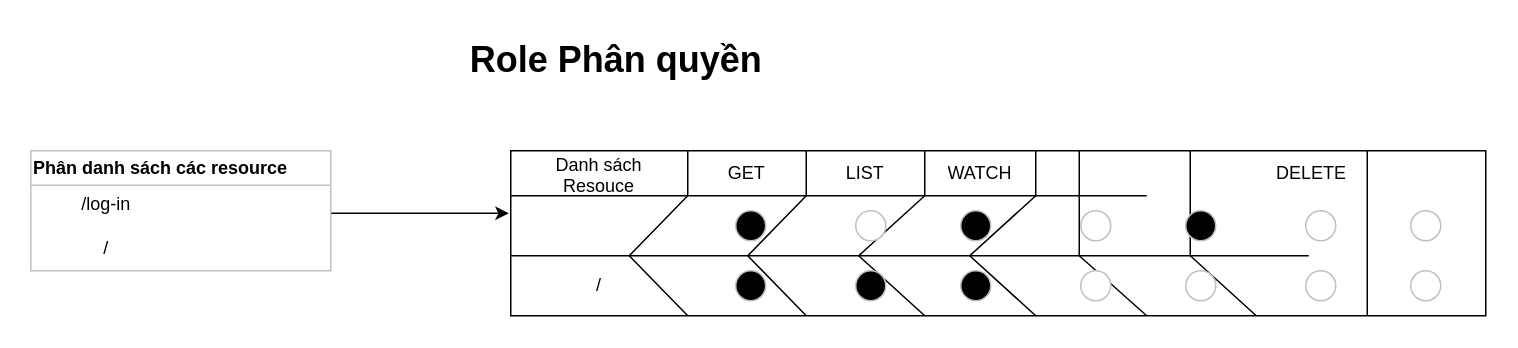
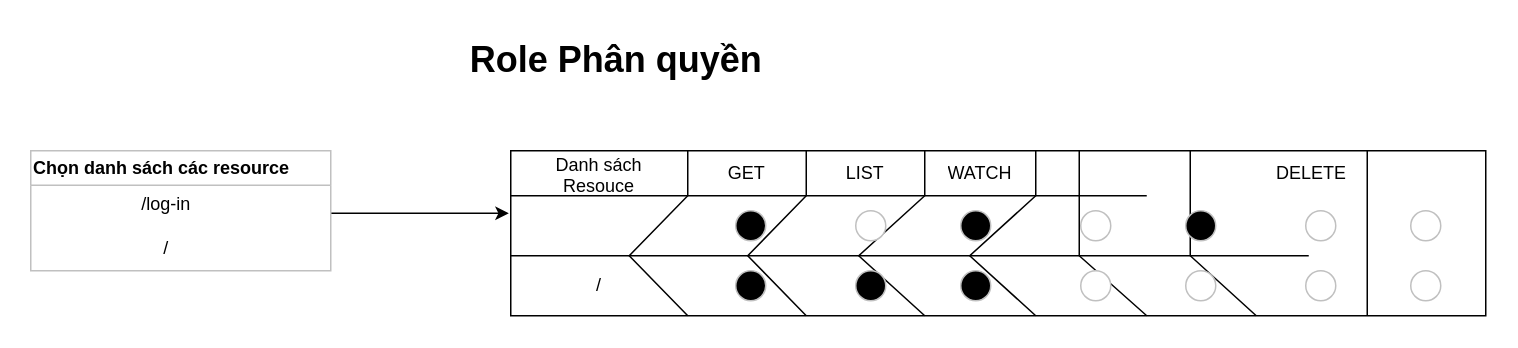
  <mxCell id="0" style=";html=1;" />
  <mxCell id="1" style=";html=1;" parent="0" />
  <mxCell id="2" value="Role Phân quyền" style="text;strokeColor=none;fillColor=none;html=1;fontSize=24;fontStyle=1;verticalAlign=middle;align=center;rounded=0;shadow=1;" parent="1" vertex="1"><mxGeometry x="280" y="20" width="260" height="40" as="geometry" /></mxCell>
  <mxCell id="3" style="edgeStyle=orthogonalEdgeStyle;rounded=0;orthogonalLoop=1;jettySize=auto;html=1;entryX=-0.002;entryY=0.292;entryDx=0;entryDy=0;entryPerimeter=0;" edge="1" parent="1" source="4" target="12"><mxGeometry relative="1" as="geometry"><mxPoint x="340" y="140" as="targetPoint" /><Array as="points"><mxPoint x="260" y="141" /></Array></mxGeometry></mxCell>
- <mxCell id="4" value="Phân danh sách các resource" style="swimlane;rounded=0;strokeColor=#c0c0c0;gradientColor=none;align=left;html=1;startSize=23;" vertex="1" parent="1"><mxGeometry x="20" y="100" width="200" height="80" as="geometry" /></mxCell>
+ <mxCell id="4" value="Chọn danh sách các resource" style="swimlane;rounded=0;strokeColor=#c0c0c0;gradientColor=none;align=left;html=1;startSize=23;" vertex="1" parent="1"><mxGeometry x="20" y="100" width="200" height="80" as="geometry" /></mxCell>
  <mxCell id="5" value="" style="shape=table;html=1;whiteSpace=wrap;startSize=0;container=1;collapsible=0;childLayout=tableLayout;" vertex="1" parent="1"><mxGeometry x="340" y="100" width="650" height="110" as="geometry" /></mxCell>
  <mxCell id="6" value="" style="shape=partialRectangle;html=1;whiteSpace=wrap;collapsible=0;dropTarget=0;pointerEvents=0;fillColor=none;top=0;left=0;bottom=0;right=0;points=[[0,0.5],[1,0.5]];portConstraint=eastwest;" vertex="1" parent="5"><mxGeometry width="650" height="30" as="geometry" /></mxCell>
  <mxCell id="7" value="Danh sách&lt;br&gt;Resouce" style="shape=partialRectangle;html=1;whiteSpace=wrap;connectable=0;overflow=hidden;fillColor=none;top=0;left=0;bottom=0;right=0;" vertex="1" parent="6"><mxGeometry width="118" height="30" as="geometry" /></mxCell>
  <mxCell id="8" value="GET" style="shape=partialRectangle;html=1;whiteSpace=wrap;connectable=0;overflow=hidden;fillColor=none;top=0;left=0;bottom=0;right=0;" vertex="1" parent="6"><mxGeometry x="118" width="79" height="30" as="geometry" /></mxCell>
  <mxCell id="9" value="LIST" style="shape=partialRectangle;html=1;whiteSpace=wrap;connectable=0;overflow=hidden;fillColor=none;top=0;left=0;bottom=0;right=0;" vertex="1" parent="6"><mxGeometry x="197" width="79" height="30" as="geometry" /></mxCell>
  <mxCell id="10" value="WATCH" style="shape=partialRectangle;html=1;whiteSpace=wrap;connectable=0;overflow=hidden;fillColor=none;top=0;left=0;bottom=0;right=0;" vertex="1" parent="6"><mxGeometry x="276" width="74" height="30" as="geometry" /></mxCell>
  <mxCell id="11" value="DELETE" style="shape=partialRectangle;html=1;whiteSpace=wrap;connectable=0;overflow=hidden;fillColor=none;top=0;left=0;bottom=0;right=0;" vertex="1" parent="6"><mxGeometry x="497" width="74" height="30" as="geometry" /></mxCell>
  <mxCell id="12" value="" style="shape=partialRectangle;html=1;whiteSpace=wrap;collapsible=0;dropTarget=0;pointerEvents=0;fillColor=none;top=0;left=0;bottom=0;right=0;points=[[0,0.5],[1,0.5]];portConstraint=eastwest;" vertex="1" parent="5"><mxGeometry y="30" width="650" height="40" as="geometry" /></mxCell>
  <mxCell id="13" value="" style="shape=partialRectangle;html=1;whiteSpace=wrap;connectable=0;overflow=hidden;fillColor=none;top=0;left=0;bottom=0;right=0;" vertex="1" parent="12"><mxGeometry x="118" width="79" height="40" as="geometry" /></mxCell>
  <mxCell id="14" value="" style="shape=partialRectangle;html=1;whiteSpace=wrap;connectable=0;overflow=hidden;fillColor=none;top=0;left=0;bottom=0;right=0;" vertex="1" parent="12"><mxGeometry x="197" width="79" height="40" as="geometry" /></mxCell>
  <mxCell id="15" value="" style="shape=partialRectangle;html=1;whiteSpace=wrap;connectable=0;overflow=hidden;fillColor=none;top=0;left=0;bottom=0;right=0;" vertex="1" parent="12"><mxGeometry x="276" width="74" height="40" as="geometry" /></mxCell>
  <mxCell id="16" value="" style="shape=partialRectangle;html=1;whiteSpace=wrap;connectable=0;overflow=hidden;fillColor=none;top=0;left=0;bottom=0;right=0;" vertex="1" parent="12"><mxGeometry x="350" width="74" height="40" as="geometry" /></mxCell>
  <mxCell id="17" value="" style="shape=partialRectangle;html=1;whiteSpace=wrap;connectable=0;overflow=hidden;fillColor=none;top=0;left=0;bottom=0;right=0;" vertex="1" parent="12"><mxGeometry x="424" width="73" height="40" as="geometry" /></mxCell>
  <mxCell id="18" value="" style="shape=partialRectangle;html=1;whiteSpace=wrap;connectable=0;overflow=hidden;fillColor=none;top=0;left=0;bottom=0;right=0;" vertex="1" parent="12"><mxGeometry x="497" width="74" height="40" as="geometry" /></mxCell>
  <mxCell id="19" value="" style="shape=partialRectangle;html=1;whiteSpace=wrap;connectable=0;overflow=hidden;fillColor=none;top=0;left=0;bottom=0;right=0;" vertex="1" parent="12"><mxGeometry x="571" width="79" height="40" as="geometry" /></mxCell>
  <mxCell id="20" value="" style="shape=partialRectangle;html=1;whiteSpace=wrap;collapsible=0;dropTarget=0;pointerEvents=0;fillColor=none;top=0;left=0;bottom=0;right=0;points=[[0,0.5],[1,0.5]];portConstraint=eastwest;" vertex="1" parent="5"><mxGeometry y="70" width="650" height="40" as="geometry" /></mxCell>
  <mxCell id="21" value="/" style="shape=partialRectangle;html=1;whiteSpace=wrap;connectable=0;overflow=hidden;fillColor=none;top=0;left=0;bottom=0;right=0;" vertex="1" parent="20"><mxGeometry width="118" height="40" as="geometry" /></mxCell>
  <mxCell id="22" value="" style="shape=partialRectangle;html=1;whiteSpace=wrap;connectable=0;overflow=hidden;fillColor=none;top=0;left=0;bottom=0;right=0;" vertex="1" parent="20"><mxGeometry x="118" width="79" height="40" as="geometry" /></mxCell>
  <mxCell id="23" value="" style="shape=partialRectangle;html=1;whiteSpace=wrap;connectable=0;overflow=hidden;fillColor=none;top=0;left=0;bottom=0;right=0;" vertex="1" parent="20"><mxGeometry x="197" width="79" height="40" as="geometry" /></mxCell>
  <mxCell id="24" value="" style="shape=partialRectangle;html=1;whiteSpace=wrap;connectable=0;overflow=hidden;fillColor=none;top=0;left=0;bottom=0;right=0;" vertex="1" parent="20"><mxGeometry x="276" width="74" height="40" as="geometry" /></mxCell>
  <mxCell id="25" value="" style="shape=partialRectangle;html=1;whiteSpace=wrap;connectable=0;overflow=hidden;fillColor=none;top=0;left=0;bottom=0;right=0;" vertex="1" parent="20"><mxGeometry x="350" width="74" height="40" as="geometry" /></mxCell>
  <mxCell id="26" value="" style="shape=partialRectangle;html=1;whiteSpace=wrap;connectable=0;overflow=hidden;fillColor=none;top=0;left=0;bottom=0;right=0;" vertex="1" parent="20"><mxGeometry x="424" width="73" height="40" as="geometry" /></mxCell>
  <mxCell id="27" value="" style="shape=partialRectangle;html=1;whiteSpace=wrap;connectable=0;overflow=hidden;fillColor=none;top=0;left=0;bottom=0;right=0;" vertex="1" parent="20"><mxGeometry x="497" width="74" height="40" as="geometry" /></mxCell>
  <mxCell id="28" value="" style="shape=partialRectangle;html=1;whiteSpace=wrap;connectable=0;overflow=hidden;fillColor=none;top=0;left=0;bottom=0;right=0;" vertex="1" parent="20"><mxGeometry x="571" width="79" height="40" as="geometry" /></mxCell>
- <mxCell id="29" value="&lt;span&gt;/log-in&lt;br&gt;&lt;br&gt;/&lt;br&gt;&lt;/span&gt;" style="text;html=1;align=center;verticalAlign=middle;resizable=0;points=[];autosize=1;strokeColor=none;" vertex="1" parent="1"><mxGeometry x="45" y="125" width="50" height="50" as="geometry" /></mxCell>
+ <mxCell id="29" value="&lt;span&gt;/log-in&lt;br&gt;&lt;br&gt;/&lt;br&gt;&lt;/span&gt;" style="text;html=1;align=center;verticalAlign=middle;resizable=0;points=[];autosize=1;strokeColor=none;" vertex="1" parent="1"><mxGeometry x="85" y="125" width="50" height="50" as="geometry" /></mxCell>
  <mxCell id="30" value="" style="ellipse;whiteSpace=wrap;html=1;aspect=fixed;rounded=0;strokeColor=#c0c0c0;gradientColor=none;align=left;fillColor=#000000;" vertex="1" parent="1"><mxGeometry x="490" y="140" width="20" height="20" as="geometry" /></mxCell>
  <mxCell id="31" value="" style="ellipse;whiteSpace=wrap;html=1;aspect=fixed;rounded=0;strokeColor=#c0c0c0;gradientColor=none;align=left;" vertex="1" parent="1"><mxGeometry x="870" y="140" width="20" height="20" as="geometry" /></mxCell>
  <mxCell id="32" value="" style="ellipse;whiteSpace=wrap;html=1;aspect=fixed;rounded=0;strokeColor=#c0c0c0;gradientColor=none;align=left;" vertex="1" parent="1"><mxGeometry x="570" y="140" width="20" height="20" as="geometry" /></mxCell>
  <mxCell id="33" value="" style="ellipse;whiteSpace=wrap;html=1;aspect=fixed;rounded=0;strokeColor=#c0c0c0;gradientColor=none;align=left;" vertex="1" parent="1"><mxGeometry x="940" y="140" width="20" height="20" as="geometry" /></mxCell>
  <mxCell id="34" value="" style="ellipse;whiteSpace=wrap;html=1;aspect=fixed;rounded=0;strokeColor=#c0c0c0;gradientColor=none;align=left;" vertex="1" parent="1"><mxGeometry x="870" y="180" width="20" height="20" as="geometry" /></mxCell>
  <mxCell id="35" value="" style="ellipse;whiteSpace=wrap;html=1;aspect=fixed;rounded=0;strokeColor=#c0c0c0;gradientColor=none;align=left;" vertex="1" parent="1"><mxGeometry x="790" y="180" width="20" height="20" as="geometry" /></mxCell>
  <mxCell id="36" value="" style="ellipse;whiteSpace=wrap;html=1;aspect=fixed;rounded=0;strokeColor=#c0c0c0;gradientColor=none;align=left;" vertex="1" parent="1"><mxGeometry x="720" y="180" width="20" height="20" as="geometry" /></mxCell>
  <mxCell id="37" value="" style="ellipse;whiteSpace=wrap;html=1;aspect=fixed;rounded=0;strokeColor=#c0c0c0;gradientColor=none;align=left;" vertex="1" parent="1"><mxGeometry x="940" y="180" width="20" height="20" as="geometry" /></mxCell>
  <mxCell id="38" value="" style="ellipse;whiteSpace=wrap;html=1;aspect=fixed;rounded=0;strokeColor=#c0c0c0;gradientColor=none;align=left;fillColor=#000000;" vertex="1" parent="1"><mxGeometry x="640" y="140" width="20" height="20" as="geometry" /></mxCell>
  <mxCell id="39" value="" style="ellipse;whiteSpace=wrap;html=1;aspect=fixed;rounded=0;strokeColor=#c0c0c0;gradientColor=none;align=left;fillColor=#000000;" vertex="1" parent="1"><mxGeometry x="640" y="180" width="20" height="20" as="geometry" /></mxCell>
  <mxCell id="40" value="" style="ellipse;whiteSpace=wrap;html=1;aspect=fixed;rounded=0;strokeColor=#c0c0c0;gradientColor=none;align=left;fillColor=#000000;" vertex="1" parent="1"><mxGeometry x="790" y="140" width="20" height="20" as="geometry" /></mxCell>
  <mxCell id="41" value="" style="ellipse;whiteSpace=wrap;html=1;aspect=fixed;rounded=0;strokeColor=#c0c0c0;gradientColor=none;align=left;fillColor=#000000;" vertex="1" parent="1"><mxGeometry x="570" y="180" width="20" height="20" as="geometry" /></mxCell>
  <mxCell id="42" value="" style="ellipse;whiteSpace=wrap;html=1;aspect=fixed;rounded=0;strokeColor=#c0c0c0;gradientColor=none;align=left;fillColor=#000000;" vertex="1" parent="1"><mxGeometry x="490" y="180" width="20" height="20" as="geometry" /></mxCell>
  <mxCell id="43" value="" style="ellipse;whiteSpace=wrap;html=1;aspect=fixed;rounded=0;strokeColor=#c0c0c0;gradientColor=none;align=left;" vertex="1" parent="1"><mxGeometry x="720" y="140" width="20" height="20" as="geometry" /></mxCell>
